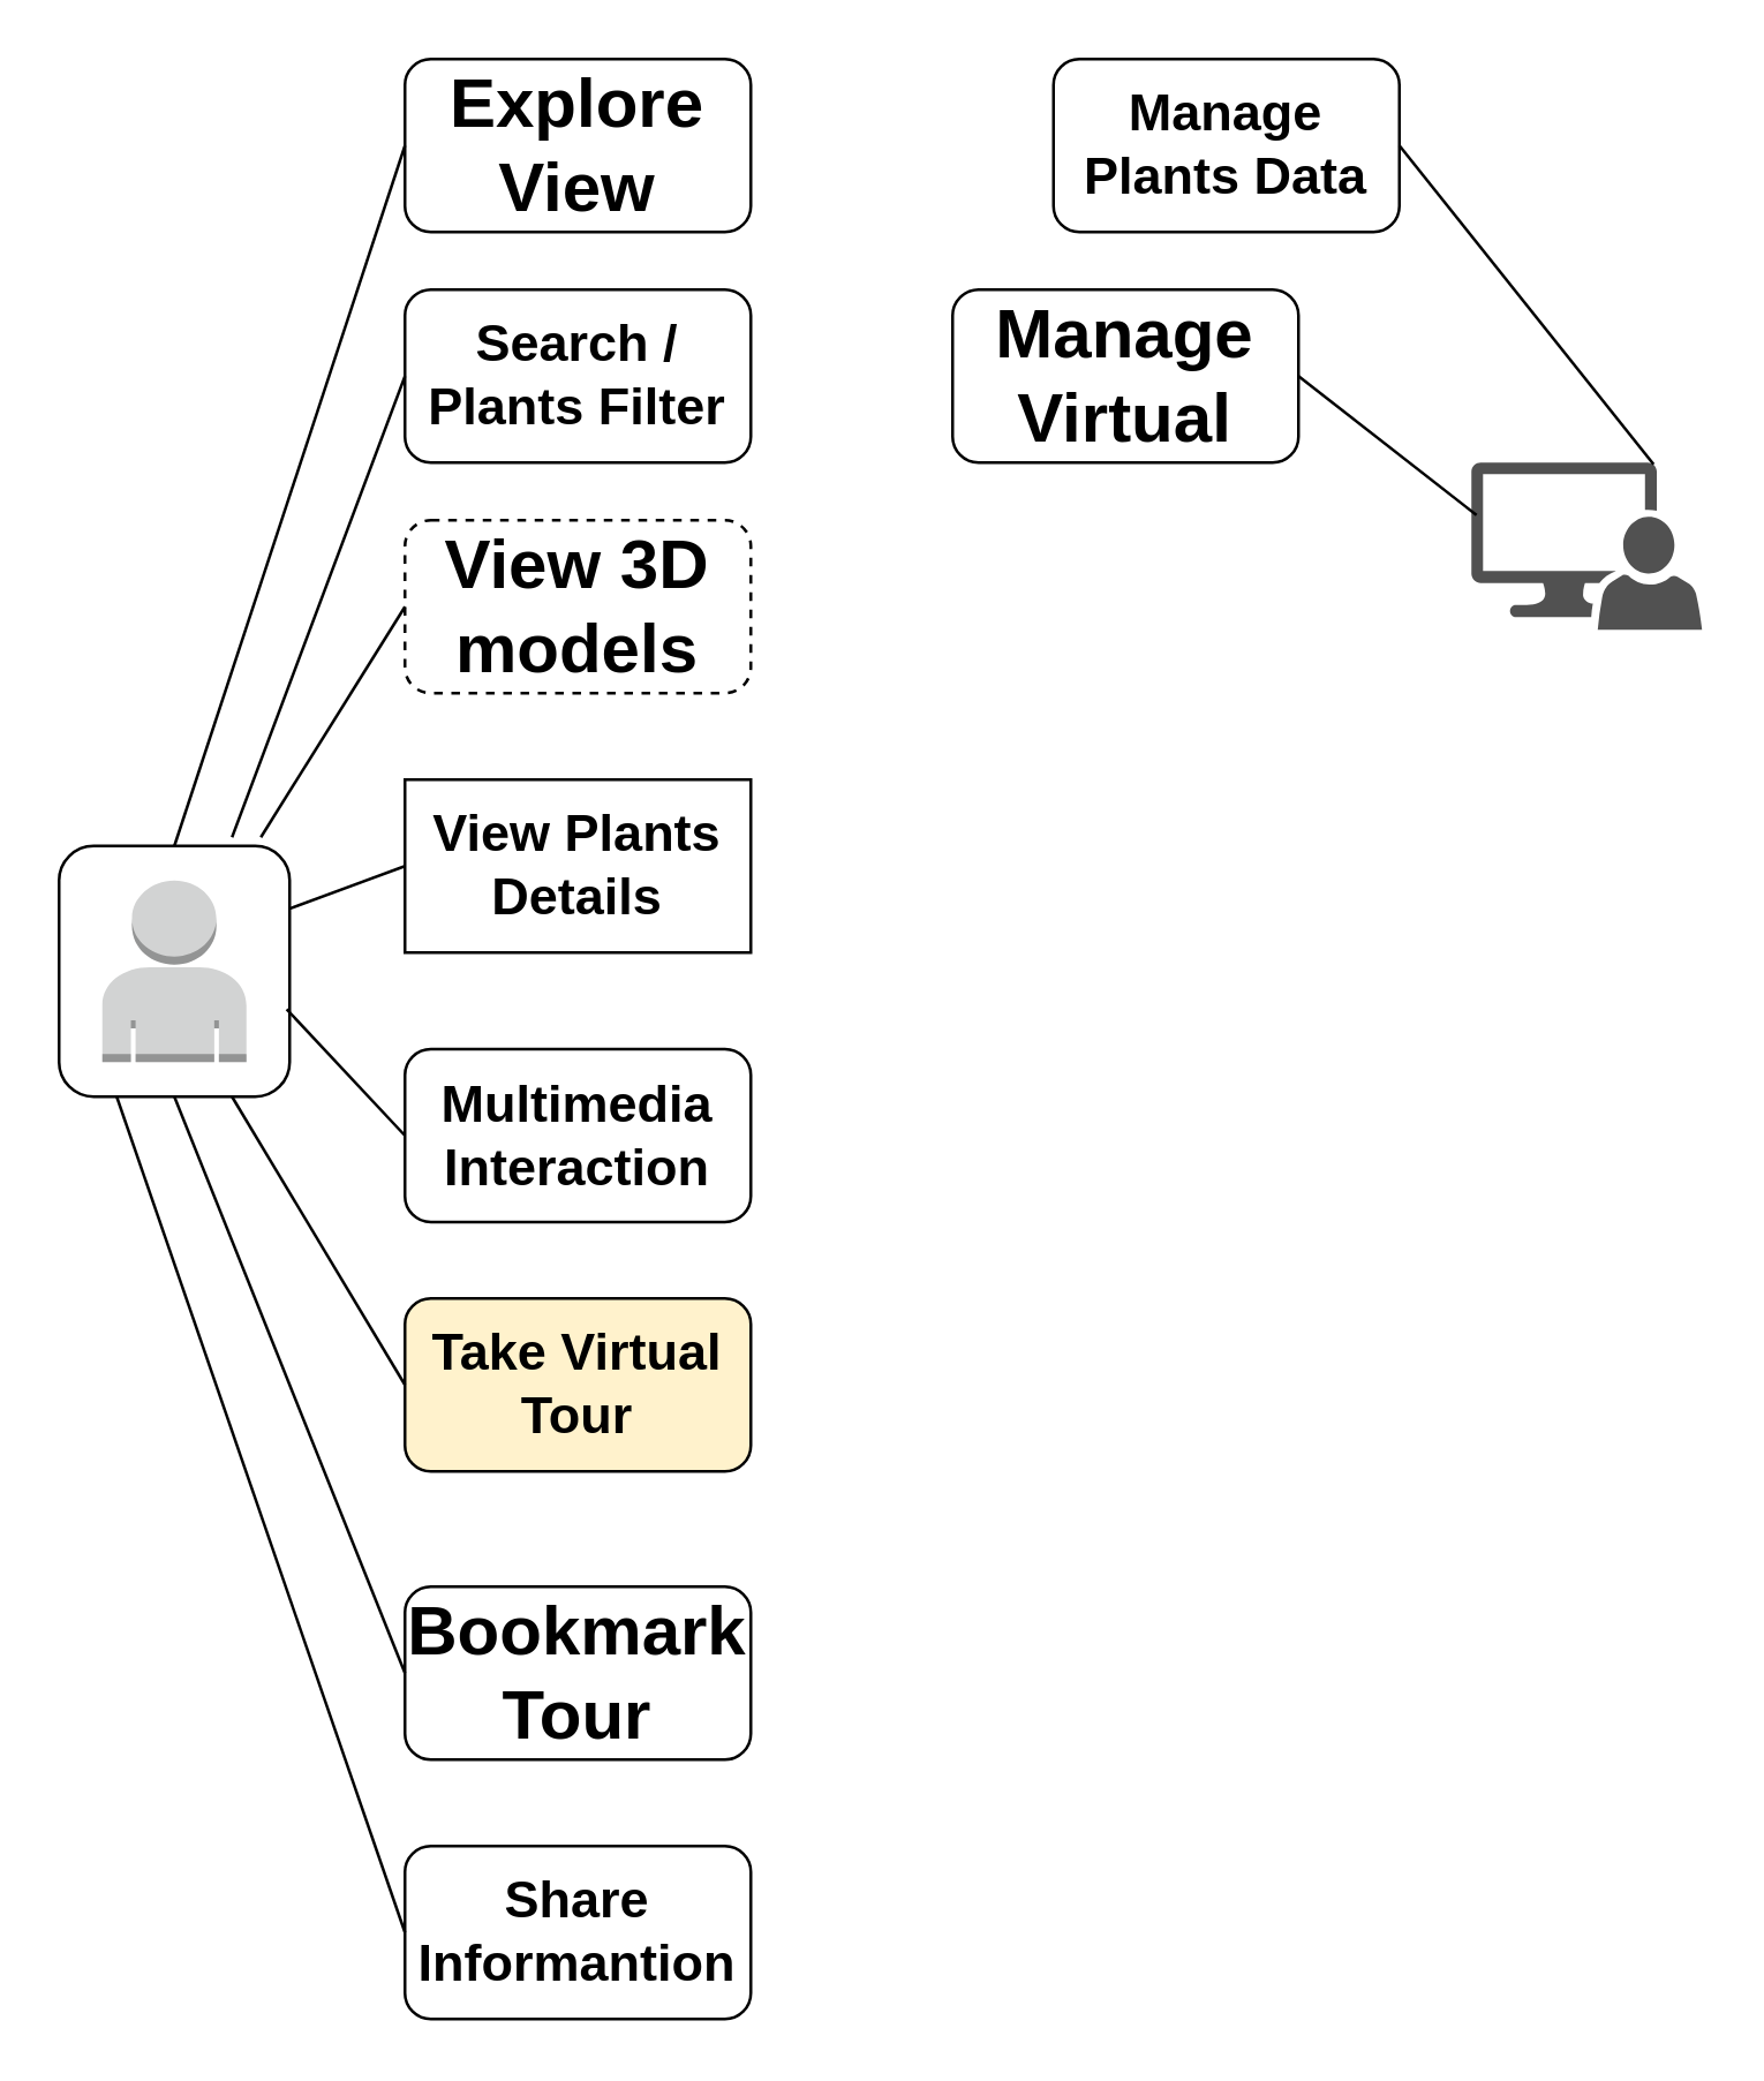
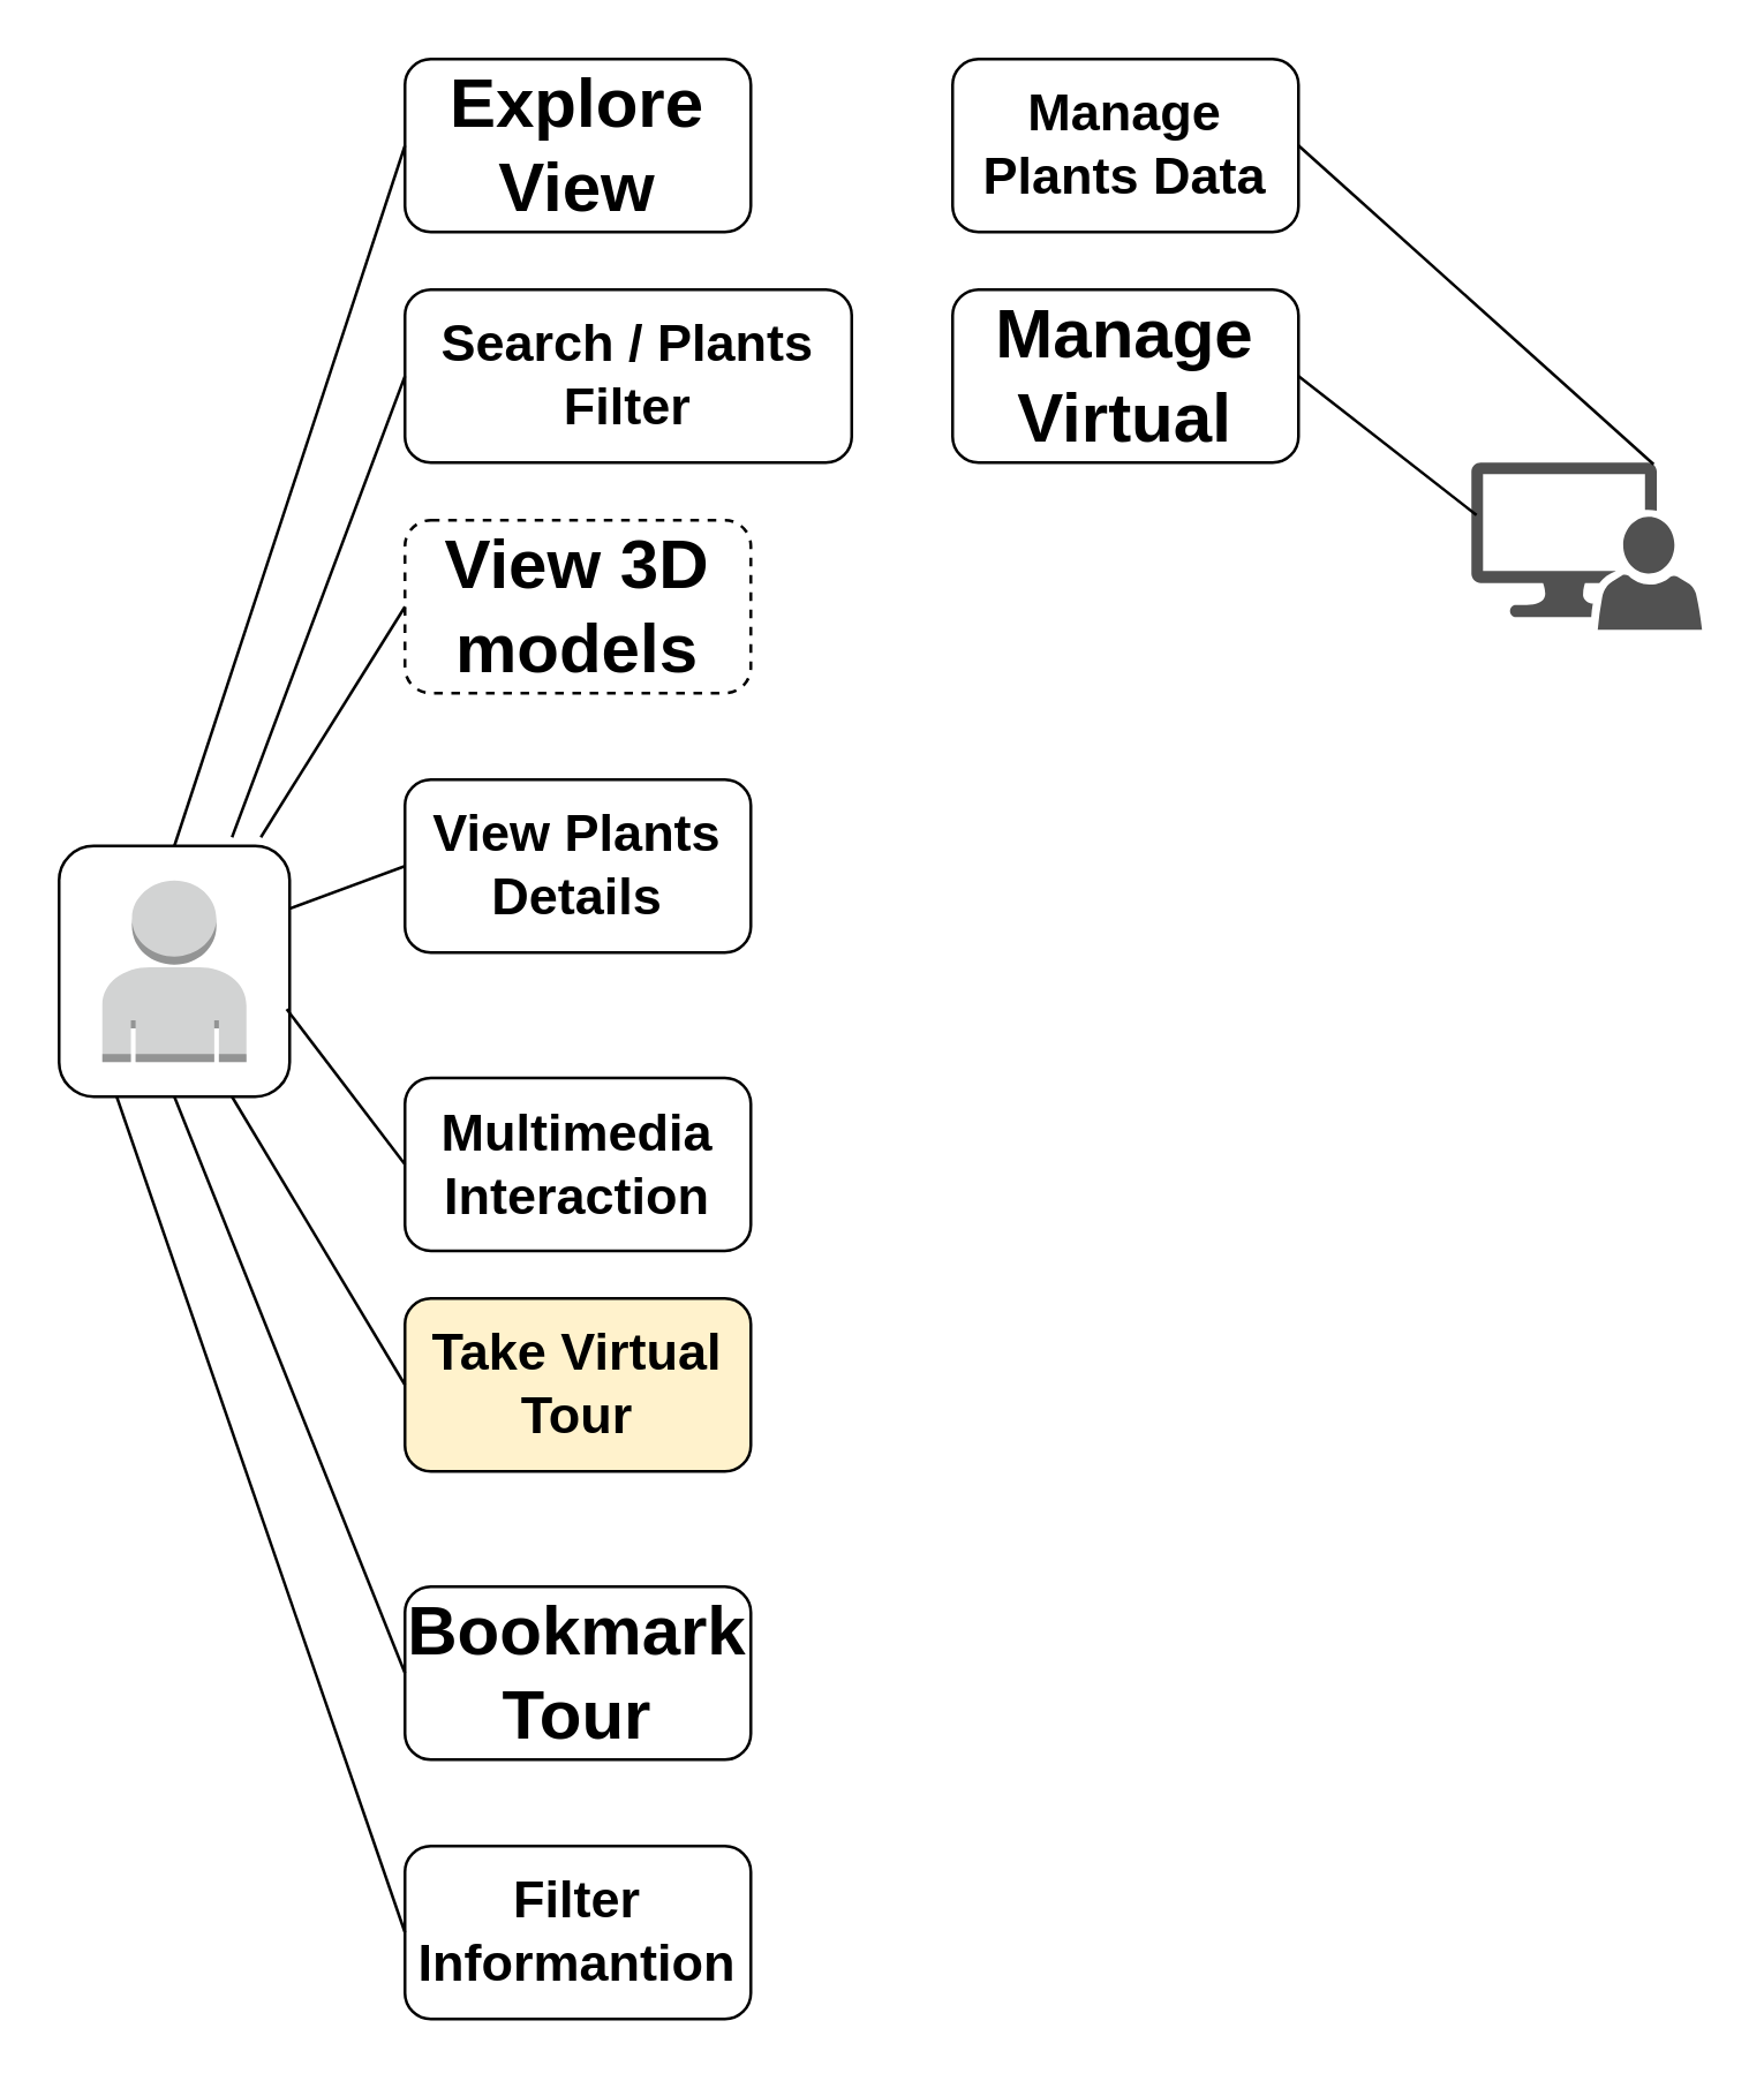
  <mxCell id="0" />
  <mxCell id="1" parent="0" />
  <mxCell id="2" value="&lt;font style=&quot;font-size: 24px;&quot;&gt;&lt;b&gt;Explore View&lt;/b&gt;&lt;/font&gt;" style="rounded=1;whiteSpace=wrap;html=1;" vertex="1" parent="1"><mxGeometry x="140" y="20" width="120" height="60" as="geometry" /></mxCell>
- <mxCell id="3" value="&lt;font style=&quot;font-size: 18px;&quot;&gt;&lt;b&gt;Search / Plants Filter&lt;/b&gt;&lt;/font&gt;" style="rounded=1;whiteSpace=wrap;html=1;" vertex="1" parent="1"><mxGeometry x="140" y="100" width="120" height="60" as="geometry" /></mxCell>
+ <mxCell id="3" value="&lt;font style=&quot;font-size: 18px;&quot;&gt;&lt;b&gt;Search / Plants Filter&lt;/b&gt;&lt;/font&gt;" style="rounded=1;whiteSpace=wrap;html=1;" vertex="1" parent="1"><mxGeometry x="140" y="100" width="155" height="60" as="geometry" /></mxCell>
  <mxCell id="4" value="&lt;font style=&quot;font-size: 24px;&quot;&gt;&lt;b&gt;View 3D models&lt;/b&gt;&lt;/font&gt;" style="rounded=1;whiteSpace=wrap;html=1;dashed=1;" vertex="1" parent="1"><mxGeometry x="140" y="180" width="120" height="60" as="geometry" /></mxCell>
- <mxCell id="5" value="&lt;font style=&quot;font-size: 18px;&quot;&gt;&lt;b&gt;View Plants Details&lt;/b&gt;&lt;/font&gt;" style="whiteSpace=wrap;html=1;rounded=0;" vertex="1" parent="1"><mxGeometry x="140" y="270" width="120" height="60" as="geometry" /></mxCell>
- <mxCell id="6" value="&lt;font style=&quot;font-size: 18px;&quot;&gt;&lt;b style=&quot;&quot;&gt;Multimedia Interaction&lt;/b&gt;&lt;/font&gt;" style="rounded=1;whiteSpace=wrap;html=1;" vertex="1" parent="1"><mxGeometry x="140" y="363.5" width="120" height="60" as="geometry" /></mxCell>
+ <mxCell id="5" value="&lt;font style=&quot;font-size: 18px;&quot;&gt;&lt;b&gt;View Plants Details&lt;/b&gt;&lt;/font&gt;" style="rounded=1;whiteSpace=wrap;html=1;" vertex="1" parent="1"><mxGeometry x="140" y="270" width="120" height="60" as="geometry" /></mxCell>
+ <mxCell id="6" value="&lt;font style=&quot;font-size: 18px;&quot;&gt;&lt;b style=&quot;&quot;&gt;Multimedia Interaction&lt;/b&gt;&lt;/font&gt;" style="rounded=1;whiteSpace=wrap;html=1;" vertex="1" parent="1"><mxGeometry x="140" y="373.5" width="120" height="60" as="geometry" /></mxCell>
  <mxCell id="7" value="&lt;font style=&quot;font-size: 18px;&quot;&gt;&lt;b&gt;Take Virtual Tour&lt;/b&gt;&lt;/font&gt;" style="rounded=1;whiteSpace=wrap;html=1;fillColor=#fff2cc;" vertex="1" parent="1"><mxGeometry x="140" y="450" width="120" height="60" as="geometry" /></mxCell>
  <mxCell id="8" value="&lt;font style=&quot;font-size: 24px;&quot;&gt;&lt;b&gt;Bookmark Tour&lt;/b&gt;&lt;/font&gt;" style="rounded=1;whiteSpace=wrap;html=1;" vertex="1" parent="1"><mxGeometry x="140" y="550" width="120" height="60" as="geometry" /></mxCell>
- <mxCell id="9" value="&lt;font style=&quot;font-size: 18px;&quot;&gt;&lt;b&gt;Share Informantion&lt;/b&gt;&lt;/font&gt;" style="rounded=1;whiteSpace=wrap;html=1;" vertex="1" parent="1"><mxGeometry x="140" y="640" width="120" height="60" as="geometry" /></mxCell>
- <mxCell id="10" value="&lt;font style=&quot;font-size: 18px;&quot;&gt;&lt;b&gt;Manage Plants Data&lt;/b&gt;&lt;/font&gt;" style="rounded=1;whiteSpace=wrap;html=1;" vertex="1" parent="1"><mxGeometry x="365" y="20" width="120" height="60" as="geometry" /></mxCell>
+ <mxCell id="9" value="&lt;font style=&quot;font-size: 18px;&quot;&gt;&lt;b&gt;Filter Informantion&lt;/b&gt;&lt;/font&gt;" style="rounded=1;whiteSpace=wrap;html=1;" vertex="1" parent="1"><mxGeometry x="140" y="640" width="120" height="60" as="geometry" /></mxCell>
+ <mxCell id="10" value="&lt;font style=&quot;font-size: 18px;&quot;&gt;&lt;b&gt;Manage Plants Data&lt;/b&gt;&lt;/font&gt;" style="rounded=1;whiteSpace=wrap;html=1;" vertex="1" parent="1"><mxGeometry x="330" y="20" width="120" height="60" as="geometry" /></mxCell>
  <mxCell id="11" value="&lt;font style=&quot;font-size: 24px;&quot;&gt;&lt;b&gt;Manage Virtual&lt;/b&gt;&lt;/font&gt;" style="rounded=1;whiteSpace=wrap;html=1;" vertex="1" parent="1"><mxGeometry x="330" y="100" width="120" height="60" as="geometry" /></mxCell>
  <mxCell id="12" value="" style="sketch=0;pointerEvents=1;shadow=0;dashed=0;html=1;strokeColor=none;labelPosition=center;verticalLabelPosition=bottom;verticalAlign=top;align=center;fillColor=#515151;shape=mxgraph.mscae.system_center.admin_console" vertex="1" parent="1"><mxGeometry x="510" y="160" width="80" height="58" as="geometry" /></mxCell>
  <mxCell id="13" value="" style="rounded=1;whiteSpace=wrap;html=1;" vertex="1" parent="1"><mxGeometry y="293" width="80" height="87" as="geometry" x="20" /></mxCell>
  <mxCell id="14" value="" style="outlineConnect=0;dashed=0;verticalLabelPosition=bottom;verticalAlign=top;align=center;html=1;shape=mxgraph.aws3.user;fillColor=#D2D3D3;gradientColor=none;" vertex="1" parent="1"><mxGeometry x="35" y="305" width="50" height="63" as="geometry" /></mxCell>
  <mxCell id="15" value="" style="endArrow=none;html=1;rounded=0;entryX=0;entryY=0.5;entryDx=0;entryDy=0;exitX=0.5;exitY=0;exitDx=0;exitDy=0;" edge="1" parent="1" source="13" target="2"><mxGeometry width="50" height="50" relative="1" as="geometry"><mxPoint x="60" y="180" as="sourcePoint" /><mxPoint x="110" y="130" as="targetPoint" /></mxGeometry></mxCell>
  <mxCell id="16" value="" style="endArrow=none;html=1;rounded=0;entryX=0;entryY=0.5;entryDx=0;entryDy=0;" edge="1" parent="1" target="3"><mxGeometry width="50" height="50" relative="1" as="geometry"><mxPoint x="80" y="290" as="sourcePoint" /><mxPoint x="150" y="60" as="targetPoint" /></mxGeometry></mxCell>
  <mxCell id="17" value="" style="endArrow=none;html=1;rounded=0;entryX=0;entryY=0.5;entryDx=0;entryDy=0;" edge="1" parent="1" target="4"><mxGeometry width="50" height="50" relative="1" as="geometry"><mxPoint x="90" y="290" as="sourcePoint" /><mxPoint x="150" y="140" as="targetPoint" /></mxGeometry></mxCell>
  <mxCell id="18" value="" style="endArrow=none;html=1;rounded=0;entryX=0;entryY=0.5;entryDx=0;entryDy=0;exitX=1;exitY=0.25;exitDx=0;exitDy=0;" edge="1" parent="1" source="13" target="5"><mxGeometry width="50" height="50" relative="1" as="geometry"><mxPoint x="100" y="300" as="sourcePoint" /><mxPoint x="150" y="220" as="targetPoint" /></mxGeometry></mxCell>
  <mxCell id="19" value="" style="endArrow=none;html=1;rounded=0;entryX=0;entryY=0.5;entryDx=0;entryDy=0;exitX=0.987;exitY=0.651;exitDx=0;exitDy=0;exitPerimeter=0;" edge="1" parent="1" source="13" target="6"><mxGeometry width="50" height="50" relative="1" as="geometry"><mxPoint x="110" y="325" as="sourcePoint" /><mxPoint x="150" y="310" as="targetPoint" /></mxGeometry></mxCell>
  <mxCell id="20" value="" style="endArrow=none;html=1;rounded=0;entryX=0;entryY=0.5;entryDx=0;entryDy=0;exitX=0.75;exitY=1;exitDx=0;exitDy=0;" edge="1" parent="1" source="13" target="7"><mxGeometry width="50" height="50" relative="1" as="geometry"><mxPoint x="109" y="360" as="sourcePoint" /><mxPoint x="150" y="404" as="targetPoint" /></mxGeometry></mxCell>
  <mxCell id="21" value="" style="endArrow=none;html=1;rounded=0;entryX=0;entryY=0.5;entryDx=0;entryDy=0;exitX=0.5;exitY=1;exitDx=0;exitDy=0;" edge="1" parent="1" source="13" target="8"><mxGeometry width="50" height="50" relative="1" as="geometry"><mxPoint x="90" y="390" as="sourcePoint" /><mxPoint x="150" y="490" as="targetPoint" /></mxGeometry></mxCell>
  <mxCell id="22" value="" style="endArrow=none;html=1;rounded=0;entryX=0;entryY=0.5;entryDx=0;entryDy=0;exitX=0.25;exitY=1;exitDx=0;exitDy=0;" edge="1" parent="1" source="13" target="9"><mxGeometry width="50" height="50" relative="1" as="geometry"><mxPoint x="70" y="390" as="sourcePoint" /><mxPoint x="150" y="590" as="targetPoint" /></mxGeometry></mxCell>
  <mxCell id="23" value="" style="endArrow=none;html=1;rounded=0;entryX=1;entryY=0.5;entryDx=0;entryDy=0;exitX=0.79;exitY=0.01;exitDx=0;exitDy=0;exitPerimeter=0;" edge="1" parent="1" source="12" target="10"><mxGeometry width="50" height="50" relative="1" as="geometry"><mxPoint x="520" y="80" as="sourcePoint" /><mxPoint x="570" y="30" as="targetPoint" /></mxGeometry></mxCell>
  <mxCell id="24" value="" style="endArrow=none;html=1;rounded=0;entryX=1;entryY=0.5;entryDx=0;entryDy=0;exitX=0.022;exitY=0.314;exitDx=0;exitDy=0;exitPerimeter=0;" edge="1" parent="1" source="12" target="11"><mxGeometry width="50" height="50" relative="1" as="geometry"><mxPoint x="583" y="171" as="sourcePoint" /><mxPoint x="460" y="60" as="targetPoint" /></mxGeometry></mxCell>
